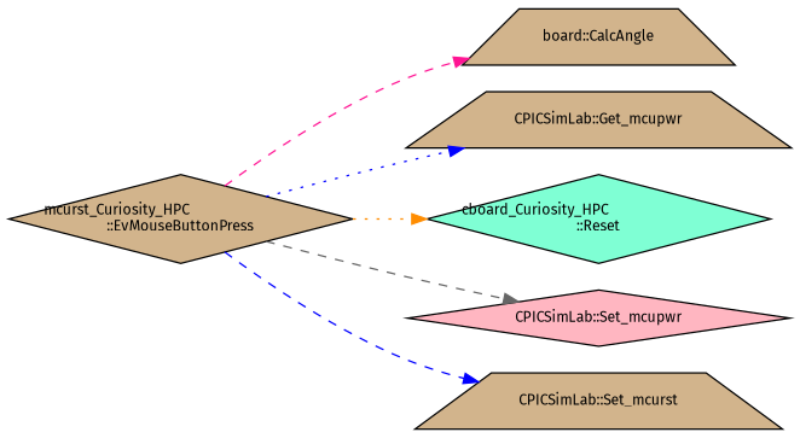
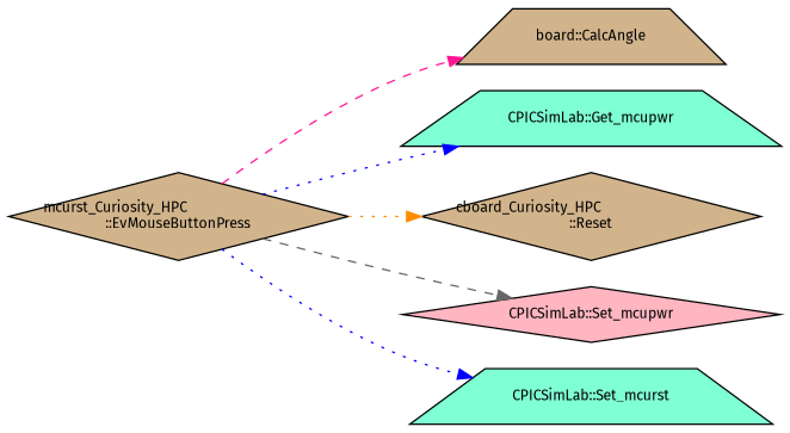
  digraph {
    fontname="Fira Sans"
    rankdir=LR
    node [color=black fillcolor=tan fontname="Fira Sans" fontsize=10 shape=diamond style=filled]
    edge [color=blue fontname="Fira Sans" fontsize=10 labelfontname=Helvetica labelfontsize=10 style=dotted]
    n1 [fontcolor=black height=0.2 label="mcurst_Curiosity_HPC\l::EvMouseButtonPress" width=0.4]
    n2 [height=0.2 label="board::CalcAngle" shape=trapezium width=0.4]
-   n3 [height=0.2 label="CPICSimLab::Get_mcupwr" shape=trapezium width=0.4]
-   n4 [fillcolor=aquamarine height=0.2 label="cboard_Curiosity_HPC\l::Reset" width=0.4]
+   n3 [fillcolor=aquamarine height=0.2 label="CPICSimLab::Get_mcupwr" shape=trapezium width=0.4]
+   n4 [height=0.2 label="cboard_Curiosity_HPC\l::Reset" width=0.4]
    n5 [fillcolor=lightpink height=0.2 label="CPICSimLab::Set_mcupwr" width=0.4]
-   n6 [height=0.2 label="CPICSimLab::Set_mcurst" shape=trapezium width=0.4]
+   n6 [fillcolor=aquamarine height=0.2 label="CPICSimLab::Set_mcurst" shape=trapezium width=0.4]
    n1 -> n2 [color=deeppink style=dashed]
    n1 -> n3
    n1 -> n4 [color=darkorange]
    n1 -> n5 [color=gray40 style=dashed]
-   n1 -> n6 [style=dashed]
+   n1 -> n6
  }
